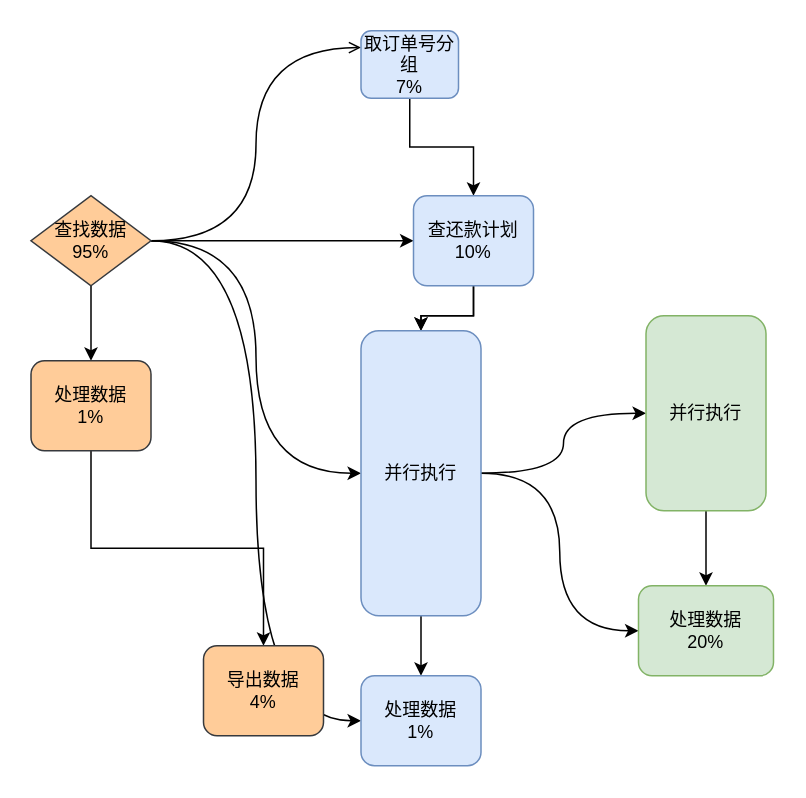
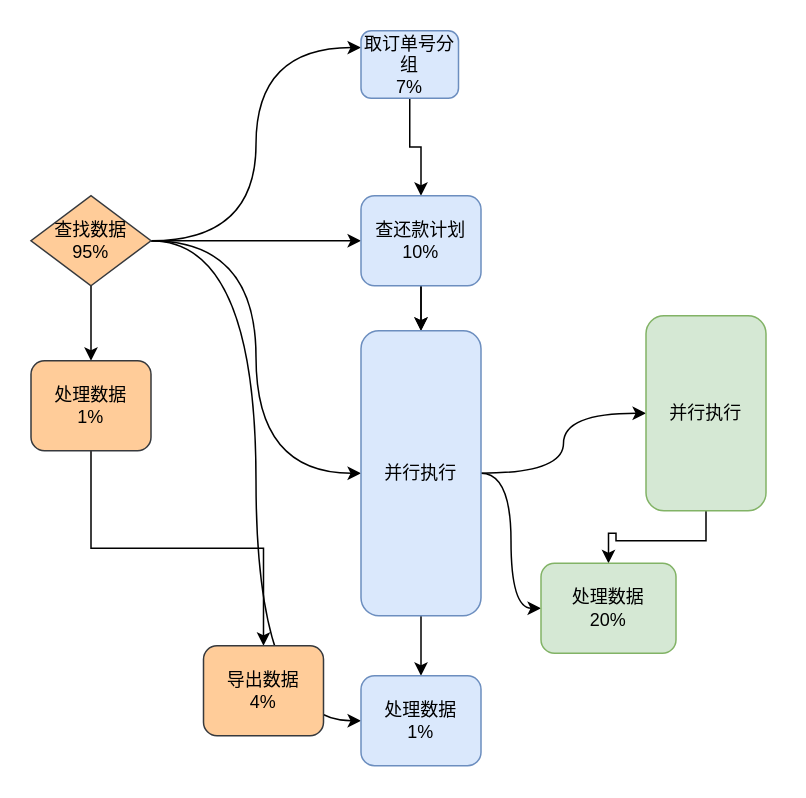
  <mxCell id="0" />
  <mxCell id="1" parent="0" />
  <mxCell id="2" style="edgeStyle=orthogonalEdgeStyle;rounded=0;orthogonalLoop=1;jettySize=auto;html=1;exitX=0.5;exitY=1;exitDx=0;exitDy=0;entryX=0.5;entryY=0;entryDx=0;entryDy=0;" edge="1" parent="1" source="7" target="9"><mxGeometry relative="1" as="geometry" /></mxCell>
- <mxCell id="3" style="edgeStyle=orthogonalEdgeStyle;orthogonalLoop=1;jettySize=auto;html=1;exitX=1;exitY=0.5;exitDx=0;exitDy=0;entryX=0;entryY=0.25;entryDx=0;entryDy=0;curved=1;endArrow=open;" edge="1" parent="1" source="7" target="12"><mxGeometry relative="1" as="geometry" /></mxCell>
+ <mxCell id="3" style="edgeStyle=orthogonalEdgeStyle;orthogonalLoop=1;jettySize=auto;html=1;exitX=1;exitY=0.5;exitDx=0;exitDy=0;entryX=0;entryY=0.25;entryDx=0;entryDy=0;curved=1;" edge="1" parent="1" source="7" target="12"><mxGeometry relative="1" as="geometry" /></mxCell>
  <mxCell id="4" style="edgeStyle=orthogonalEdgeStyle;orthogonalLoop=1;jettySize=auto;html=1;exitX=1;exitY=0.5;exitDx=0;exitDy=0;entryX=0;entryY=0.5;entryDx=0;entryDy=0;curved=1;" edge="1" parent="1" source="7" target="15"><mxGeometry relative="1" as="geometry" /></mxCell>
  <mxCell id="5" style="edgeStyle=orthogonalEdgeStyle;orthogonalLoop=1;jettySize=auto;html=1;exitX=1;exitY=0.5;exitDx=0;exitDy=0;entryX=0;entryY=0.5;entryDx=0;entryDy=0;curved=1;" edge="1" parent="1" source="7" target="19"><mxGeometry relative="1" as="geometry" /></mxCell>
  <mxCell id="6" style="edgeStyle=orthogonalEdgeStyle;orthogonalLoop=1;jettySize=auto;html=1;exitX=1;exitY=0.5;exitDx=0;exitDy=0;entryX=0;entryY=0.5;entryDx=0;entryDy=0;curved=1;" edge="1" parent="1" source="7" target="23"><mxGeometry relative="1" as="geometry" /></mxCell>
  <mxCell id="7" value="&lt;font style=&quot;font-size: 12px;&quot;&gt;查找数据&lt;br&gt;95%&lt;/font&gt;" style="rhombus;whiteSpace=wrap;html=1;shadow=0;glass=0;fillColor=#ffcc99;strokeColor=#36393d;direction=east;flipH=0;flipV=1;" vertex="1" parent="1"><mxGeometry x="20" y="130" width="80" height="60" as="geometry" /></mxCell>
  <mxCell id="8" style="edgeStyle=orthogonalEdgeStyle;rounded=0;orthogonalLoop=1;jettySize=auto;html=1;exitX=0.5;exitY=1;exitDx=0;exitDy=0;" edge="1" parent="1" source="9" target="10"><mxGeometry relative="1" as="geometry" /></mxCell>
  <mxCell id="9" value="&lt;font style=&quot;font-size: 12px;&quot;&gt;处理数据&lt;br&gt;1%&lt;/font&gt;" style="rounded=1;whiteSpace=wrap;html=1;shadow=0;glass=0;fillColor=#ffcc99;strokeColor=#36393d;direction=east;flipH=0;flipV=1;" vertex="1" parent="1"><mxGeometry x="20" y="240" width="80" height="60" as="geometry" /></mxCell>
  <mxCell id="10" value="&lt;font style=&quot;font-size: 12px;&quot;&gt;导出数据&lt;br&gt;4%&lt;/font&gt;" style="rounded=1;whiteSpace=wrap;html=1;shadow=0;glass=0;fillColor=#ffcc99;strokeColor=#36393d;direction=east;flipH=0;flipV=1;" vertex="1" parent="1"><mxGeometry x="135" y="430" width="80" height="60" as="geometry" /></mxCell>
  <mxCell id="11" style="edgeStyle=orthogonalEdgeStyle;rounded=0;orthogonalLoop=1;jettySize=auto;html=1;exitX=0.5;exitY=1;exitDx=0;exitDy=0;entryX=0.5;entryY=0;entryDx=0;entryDy=0;" edge="1" parent="1" source="12" target="15"><mxGeometry relative="1" as="geometry" /></mxCell>
  <mxCell id="12" value="取订单号分组&lt;br&gt;7%" style="rounded=1;whiteSpace=wrap;html=1;shadow=0;glass=0;fillColor=#dae8fc;strokeColor=#6c8ebf;direction=east;flipH=0;flipV=1;" vertex="1" parent="1"><mxGeometry x="240" y="20" width="65" height="45" as="geometry" /></mxCell>
  <mxCell id="13" style="edgeStyle=orthogonalEdgeStyle;rounded=0;orthogonalLoop=1;jettySize=auto;html=1;exitX=0.5;exitY=1;exitDx=0;exitDy=0;entryX=0.5;entryY=0;entryDx=0;entryDy=0;" edge="1" parent="1" source="15" target="19"><mxGeometry relative="1" as="geometry" /></mxCell>
  <mxCell id="14" value="" style="edgeStyle=orthogonalEdgeStyle;rounded=0;orthogonalLoop=1;jettySize=auto;html=1;" edge="1" parent="1" source="15" target="19"><mxGeometry relative="1" as="geometry" /></mxCell>
- <mxCell id="15" value="查还款计划&lt;br&gt;10%" style="rounded=1;whiteSpace=wrap;html=1;shadow=0;glass=0;fillColor=#dae8fc;strokeColor=#6c8ebf;direction=east;flipH=0;flipV=1;" vertex="1" parent="1"><mxGeometry x="275" y="130" width="80" height="60" as="geometry" /></mxCell>
+ <mxCell id="15" value="查还款计划&lt;br&gt;10%" style="rounded=1;whiteSpace=wrap;html=1;shadow=0;glass=0;fillColor=#dae8fc;strokeColor=#6c8ebf;direction=east;flipH=0;flipV=1;" vertex="1" parent="1"><mxGeometry x="240" y="130" width="80" height="60" as="geometry" /></mxCell>
  <mxCell id="16" style="edgeStyle=orthogonalEdgeStyle;orthogonalLoop=1;jettySize=auto;html=1;exitX=1;exitY=0.5;exitDx=0;exitDy=0;entryX=0;entryY=0.5;entryDx=0;entryDy=0;curved=1;" edge="1" parent="1" source="19" target="21"><mxGeometry relative="1" as="geometry" /></mxCell>
  <mxCell id="17" style="edgeStyle=orthogonalEdgeStyle;orthogonalLoop=1;jettySize=auto;html=1;exitX=1;exitY=0.5;exitDx=0;exitDy=0;entryX=0;entryY=0.5;entryDx=0;entryDy=0;curved=1;" edge="1" parent="1" source="19" target="22"><mxGeometry relative="1" as="geometry" /></mxCell>
  <mxCell id="18" style="edgeStyle=orthogonalEdgeStyle;rounded=0;orthogonalLoop=1;jettySize=auto;html=1;exitX=0.5;exitY=1;exitDx=0;exitDy=0;entryX=0.5;entryY=0;entryDx=0;entryDy=0;" edge="1" parent="1" source="19" target="23"><mxGeometry relative="1" as="geometry" /></mxCell>
  <mxCell id="19" value="并行执行" style="rounded=1;whiteSpace=wrap;html=1;shadow=0;glass=0;fillColor=#dae8fc;strokeColor=#6c8ebf;direction=east;flipH=0;flipV=1;" vertex="1" parent="1"><mxGeometry x="240" y="220" width="80" height="190" as="geometry" /></mxCell>
  <mxCell id="20" style="edgeStyle=orthogonalEdgeStyle;rounded=0;orthogonalLoop=1;jettySize=auto;html=1;exitX=0.5;exitY=1;exitDx=0;exitDy=0;entryX=0.5;entryY=0;entryDx=0;entryDy=0;" edge="1" parent="1" source="21" target="22"><mxGeometry relative="1" as="geometry" /></mxCell>
  <mxCell id="21" value="并行执行" style="rounded=1;whiteSpace=wrap;html=1;shadow=0;glass=0;fillColor=#d5e8d4;strokeColor=#82b366;direction=east;flipH=0;flipV=1;" vertex="1" parent="1"><mxGeometry x="430" y="210" width="80" height="130" as="geometry" /></mxCell>
- <mxCell id="22" value="&lt;font style=&quot;font-size: 12px;&quot;&gt;处理数据&lt;br&gt;20%&lt;br&gt;&lt;/font&gt;" style="rounded=1;whiteSpace=wrap;html=1;shadow=0;glass=0;fillColor=#d5e8d4;strokeColor=#82b366;direction=east;flipH=0;flipV=1;" vertex="1" parent="1"><mxGeometry x="425" y="390" width="90" height="60" as="geometry" /></mxCell>
+ <mxCell id="22" value="&lt;font style=&quot;font-size: 12px;&quot;&gt;处理数据&lt;br&gt;20%&lt;br&gt;&lt;/font&gt;" style="rounded=1;whiteSpace=wrap;html=1;shadow=0;glass=0;fillColor=#d5e8d4;strokeColor=#82b366;direction=east;flipH=0;flipV=1;" vertex="1" parent="1"><mxGeometry x="360" y="375" width="90" height="60" as="geometry" /></mxCell>
  <mxCell id="23" value="处理数据&lt;br&gt;1%" style="rounded=1;whiteSpace=wrap;html=1;shadow=0;glass=0;fillColor=#dae8fc;strokeColor=#6c8ebf;direction=east;flipH=0;flipV=1;" vertex="1" parent="1"><mxGeometry x="240" y="450" width="80" height="60" as="geometry" /></mxCell>
